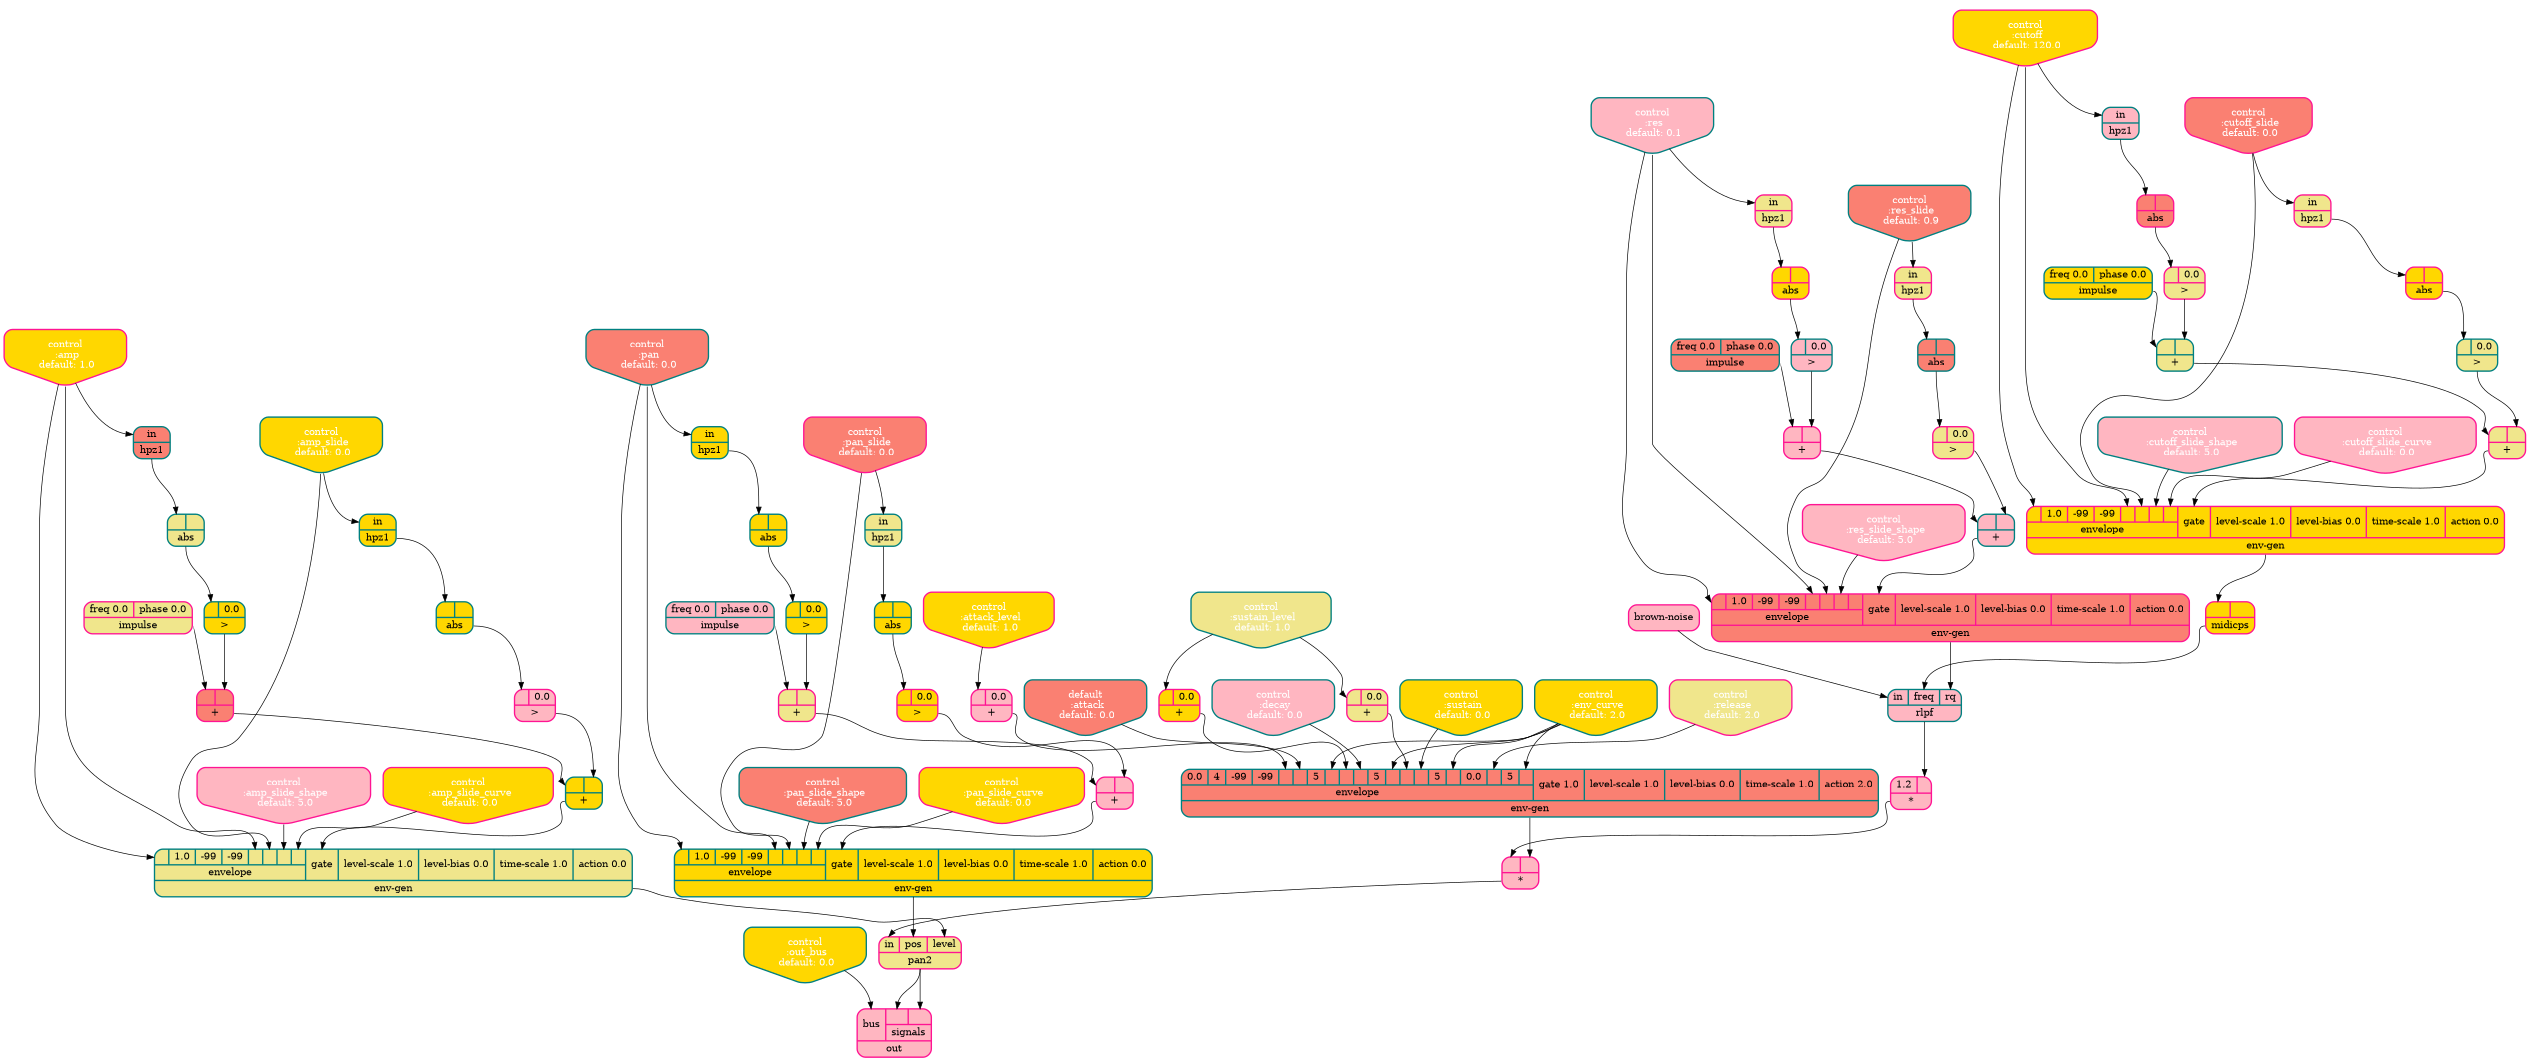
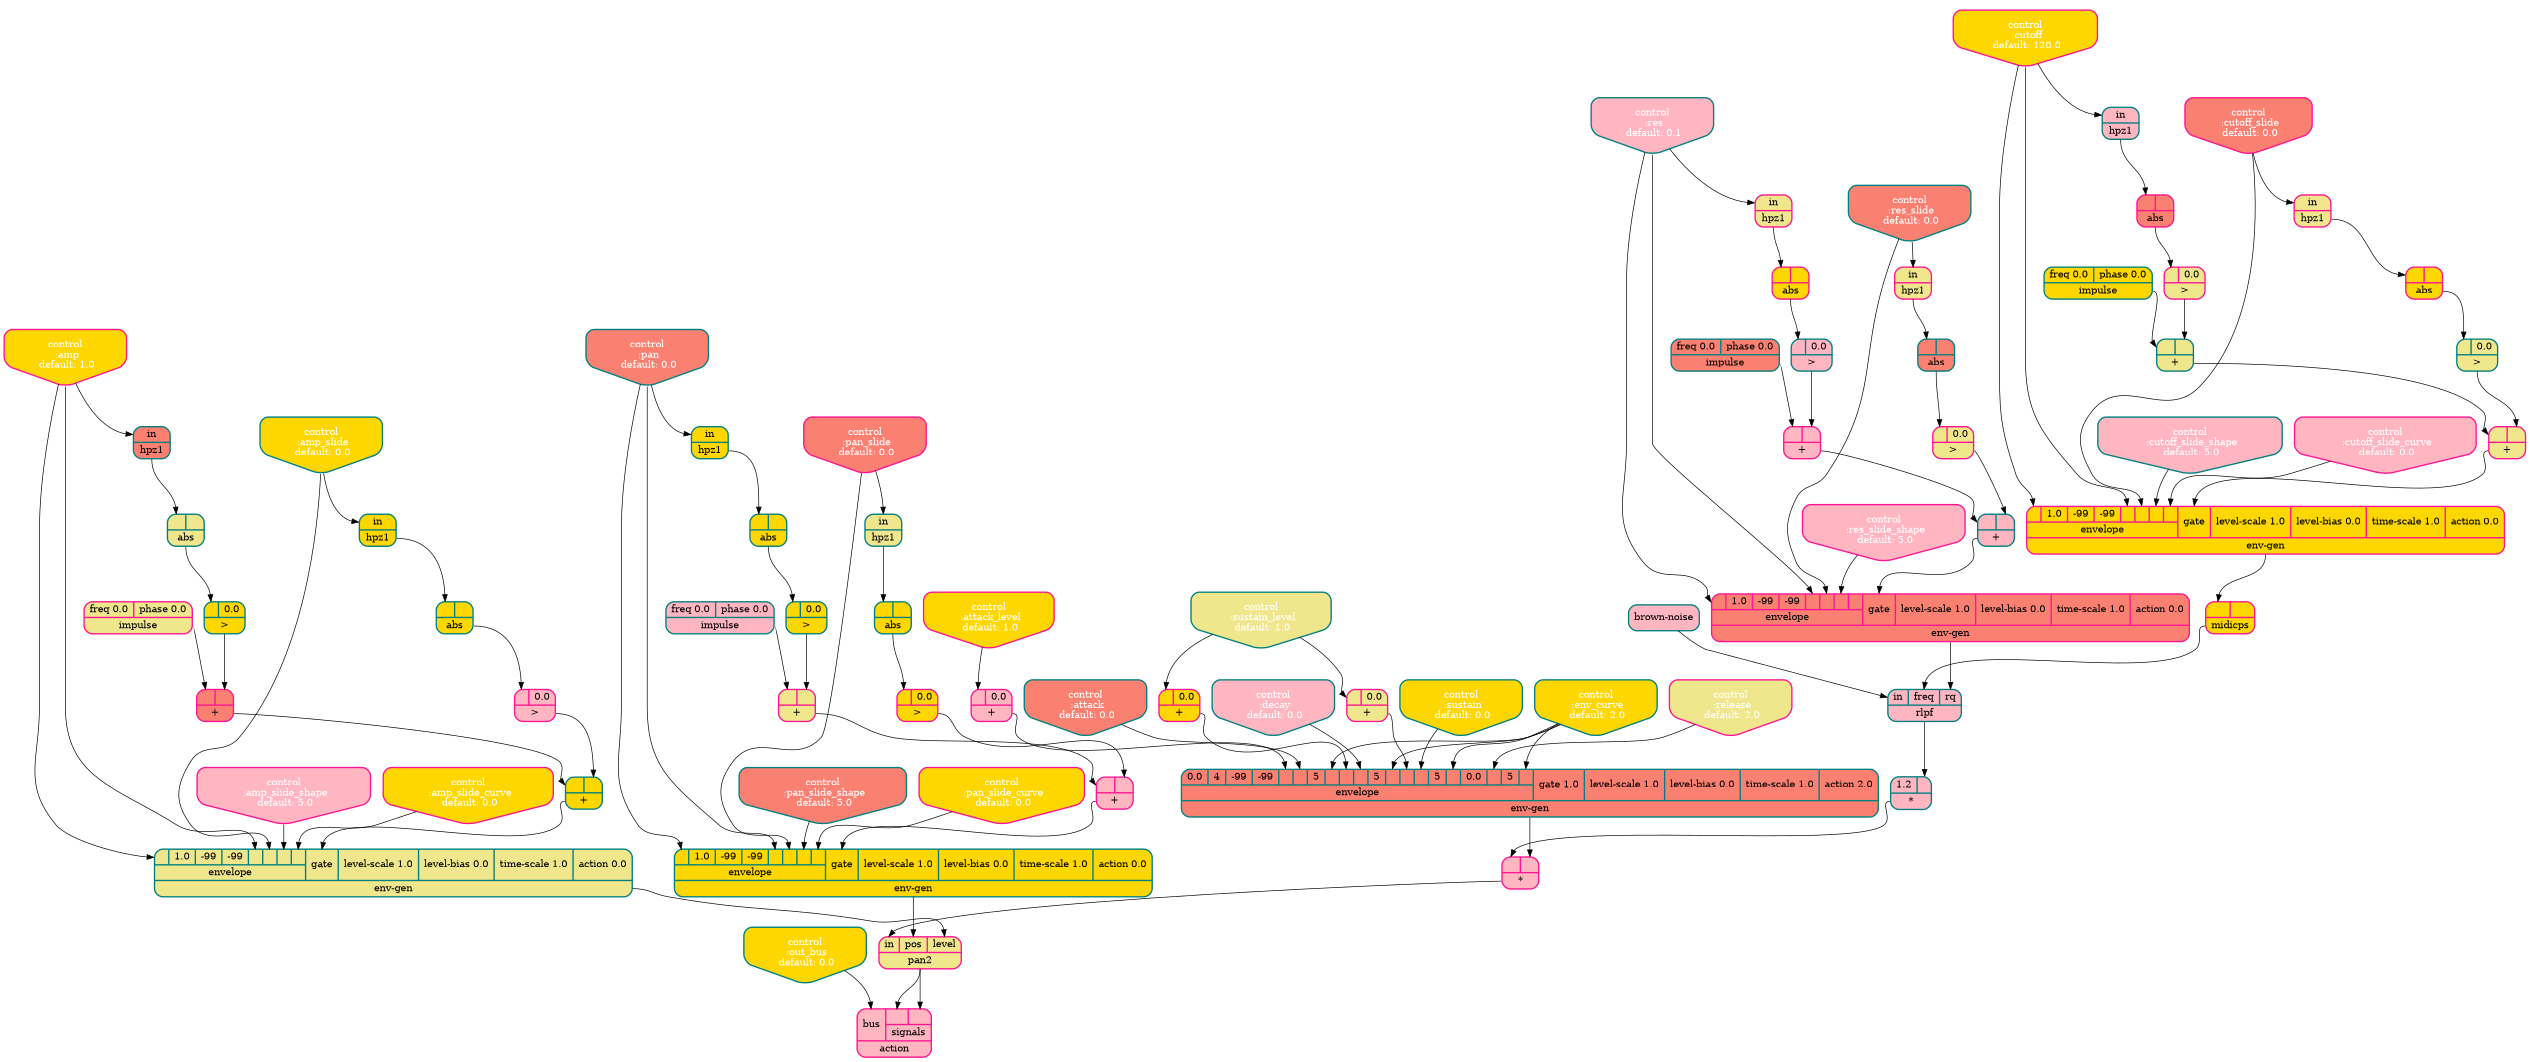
  digraph {
    node [color=deeppink fillcolor=gold rankdir=LR shape=record style="bold, rounded,filled"]
    edge [headport=a tailport=__UG_NAME__]
-   n1 [fillcolor=lightpink label="{{ <a> 1.2|<b> } |<__UG_NAME__>* }" style="filled, bold, rounded"]
+   n1 [color=teal fillcolor=lightpink label="{{ <a> 1.2|<b> } |<__UG_NAME__>* }" style="filled, bold, rounded"]
    n2 [fillcolor=lightpink label="{{ <a> |<b> } |<__UG_NAME__>* }" style="filled, bold, rounded"]
    n3 [fillcolor=khaki label="{{ <in> in|<pos> pos|<level> level} |<__UG_NAME__>pan2 }" style="filled, bold, rounded"]
-   n4 [fillcolor=lightpink label="{{ <bus> bus|{{<signals___pan2___0>|<signals___pan2___1>}|signals}} |<__UG_NAME__>out }" style="filled, bold, rounded"]
+   n4 [fillcolor=lightpink label="{{ <bus> bus|{{<signals___pan2___0>|<signals___pan2___1>}|signals}} |<__UG_NAME__>action }" style="filled, bold, rounded"]
    n5 [fillcolor=lightpink label="{{ <a> |<b> } |<__UG_NAME__>+ }"]
    n6 [color=teal fillcolor=lightpink label="{{ <a> |<b> } |<__UG_NAME__>+ }"]
    n7 [fillcolor=salmon label="{{ {{<envelope___control___0>|1.0|-99|-99|<envelope___control___4>|<envelope___control___5>|<envelope___control___6>|<envelope___control___7>}|envelope}|<gate> gate|<level____scale> level-scale 1.0|<level____bias> level-bias 0.0|<time____scale> time-scale 1.0|<action> action 0.0} |<__UG_NAME__>env-gen }"]
    n8 [color=teal fillcolor=khaki label="{{ <a> |<b> } |<__UG_NAME__>+ }"]
    n9 [fillcolor=khaki label="{{ <a> |<b> } |<__UG_NAME__>+ }"]
    n10 [label="{{ {{<envelope___control___0>|1.0|-99|-99|<envelope___control___4>|<envelope___control___5>|<envelope___control___6>|<envelope___control___7>}|envelope}|<gate> gate|<level____scale> level-scale 1.0|<level____bias> level-bias 0.0|<time____scale> time-scale 1.0|<action> action 0.0} |<__UG_NAME__>env-gen }"]
    n11 [label="{{ <a> |<b> } |<__UG_NAME__>midicps }"]
    n12 [fillcolor=salmon label="{{ <a> |<b> } |<__UG_NAME__>+ }"]
    n13 [color=teal label="{{ <a> |<b> } |<__UG_NAME__>+ }"]
    n14 [color=teal fillcolor=khaki label="{{ {{<envelope___control___0>|1.0|-99|-99|<envelope___control___4>|<envelope___control___5>|<envelope___control___6>|<envelope___control___7>}|envelope}|<gate> gate|<level____scale> level-scale 1.0|<level____bias> level-bias 0.0|<time____scale> time-scale 1.0|<action> action 0.0} |<__UG_NAME__>env-gen }"]
    n15 [color=teal fillcolor=lightpink label="{{ <in> in|<freq> freq|<rq> rq} |<__UG_NAME__>rlpf }" style="filled, bold, rounded"]
    n16 [fillcolor=lightpink label="{{ <a> |<b> 0.0} |<__UG_NAME__>+ }"]
    n17 [color=teal fillcolor=salmon label="{{ {{0.0|4|-99|-99|<envelope___binary____op____u____gen___4>|<envelope___control___5>|5|<envelope___control___7>|<envelope___binary____op____u____gen___8>|<envelope___control___9>|5|<envelope___control___11>|<envelope___binary____op____u____gen___12>|<envelope___control___13>|5|<envelope___control___15>|0.0|<envelope___control___17>|5|<envelope___control___19>}|envelope}|<gate> gate 1.0|<level____scale> level-scale 1.0|<level____bias> level-bias 0.0|<time____scale> time-scale 1.0|<action> action 2.0} |<__UG_NAME__>env-gen }"]
    n18 [label="{{ <a> |<b> 0.0} |<__UG_NAME__>+ }"]
    n19 [fillcolor=khaki label="{{ <a> |<b> 0.0} |<__UG_NAME__>+ }"]
    n20 [fillcolor=khaki label="{{ <a> |<b> } |<__UG_NAME__>+ }"]
    n21 [fillcolor=lightpink label="{{ <a> |<b> } |<__UG_NAME__>+ }"]
    n22 [color=teal label="{{ {{<envelope___control___0>|1.0|-99|-99|<envelope___control___4>|<envelope___control___5>|<envelope___control___6>|<envelope___control___7>}|envelope}|<gate> gate|<level____scale> level-scale 1.0|<level____bias> level-bias 0.0|<time____scale> time-scale 1.0|<action> action 0.0} |<__UG_NAME__>env-gen }"]
    n23 [color=teal fillcolor=khaki label="{{ <a> |<b> 0.0} |<__UG_NAME__>\> }"]
    n24 [color=teal fillcolor=lightpink label="{{ <a> |<b> 0.0} |<__UG_NAME__>\> }"]
    n25 [fillcolor=khaki label="{{ <a> |<b> 0.0} |<__UG_NAME__>\> }"]
    n26 [color=teal label="{{ <a> |<b> 0.0} |<__UG_NAME__>\> }"]
    n27 [fillcolor=lightpink label="{{ <a> |<b> 0.0} |<__UG_NAME__>\> }"]
    n28 [fillcolor=khaki label="{{ <a> |<b> 0.0} |<__UG_NAME__>\> }"]
    n29 [color=teal label="{{ <a> |<b> 0.0} |<__UG_NAME__>\> }"]
    n30 [label="{{ <a> |<b> 0.0} |<__UG_NAME__>\> }"]
    n31 [label="{{ <a> |<b> } |<__UG_NAME__>abs }"]
    n32 [label="{{ <a> |<b> } |<__UG_NAME__>abs }"]
    n33 [color=teal label="{{ <a> |<b> } |<__UG_NAME__>abs }"]
    n34 [fillcolor=salmon label="{{ <a> |<b> } |<__UG_NAME__>abs }"]
    n35 [color=teal label="{{ <a> |<b> } |<__UG_NAME__>abs }"]
    n36 [color=teal fillcolor=khaki label="{{ <a> |<b> } |<__UG_NAME__>abs }"]
    n37 [color=teal label="{{ <a> |<b> } |<__UG_NAME__>abs }"]
    n38 [color=teal fillcolor=salmon label="{{ <a> |<b> } |<__UG_NAME__>abs }"]
-   n39 [fillcolor=lightpink label="{<__UG_NAME__>brown-noise }" style="filled, bold, rounded"]
+   n39 [color=teal fillcolor=lightpink label="{<__UG_NAME__>brown-noise }" style="filled, bold, rounded"]
    n40 [fontcolor=white label="control\n :amp\n default: 1.0" shape=invhouse style="rounded, filled, bold,filled" rankdir=""]
    n41 [color=teal fillcolor=salmon label="{{ <in> in} |<__UG_NAME__>hpz1 }"]
    n42 [color=teal fontcolor=white label="control\n :amp_slide\n default: 0.0" shape=invhouse style="rounded, filled, bold,filled" rankdir=""]
    n43 [color=teal label="{{ <in> in} |<__UG_NAME__>hpz1 }"]
    n44 [fillcolor=lightpink fontcolor=white label="control\n :amp_slide_shape\n default: 5.0" shape=invhouse style="rounded, filled, bold,filled" rankdir=""]
    n45 [fontcolor=white label="control\n :amp_slide_curve\n default: 0.0" shape=invhouse style="rounded, filled, bold,filled" rankdir=""]
    n46 [color=teal fillcolor=salmon fontcolor=white label="control\n :pan\n default: 0.0" shape=invhouse style="rounded, filled, bold,filled" rankdir=""]
    n47 [color=teal label="{{ <in> in} |<__UG_NAME__>hpz1 }"]
    n48 [fillcolor=salmon fontcolor=white label="control\n :pan_slide\n default: 0.0" shape=invhouse style="rounded, filled, bold,filled" rankdir=""]
    n49 [color=teal fillcolor=khaki label="{{ <in> in} |<__UG_NAME__>hpz1 }"]
    n50 [color=teal fillcolor=salmon fontcolor=white label="control\n :pan_slide_shape\n default: 5.0" shape=invhouse style="rounded, filled, bold,filled" rankdir=""]
    n51 [fontcolor=white label="control\n :pan_slide_curve\n default: 0.0" shape=invhouse style="rounded, filled, bold,filled" rankdir=""]
-   n52 [color=teal fillcolor=salmon fontcolor=white label="default\n :attack\n default: 0.0" shape=invhouse style="rounded, filled, bold,filled" rankdir=""]
+   n52 [color=teal fillcolor=salmon fontcolor=white label="control\n :attack\n default: 0.0" shape=invhouse style="rounded, filled, bold,filled" rankdir=""]
    n53 [color=teal fontcolor=white label="control\n :sustain\n default: 0.0" shape=invhouse style="rounded, filled, bold,filled" rankdir=""]
    n54 [color=teal fillcolor=lightpink fontcolor=white label="control\n :decay\n default: 0.0" shape=invhouse style="rounded, filled, bold,filled" rankdir=""]
    n55 [fillcolor=khaki fontcolor=white label="control\n :release\n default: 2.0" shape=invhouse style="rounded, filled, bold,filled" rankdir=""]
    n56 [fontcolor=white label="control\n :attack_level\n default: 1.0" shape=invhouse style="rounded, filled, bold,filled" rankdir=""]
    n57 [color=teal fillcolor=khaki fontcolor=white label="control\n :sustain_level\n default: 1.0" shape=invhouse style="rounded, filled, bold,filled" rankdir=""]
    n58 [color=teal fontcolor=white label="control\n :env_curve\n default: 2.0" shape=invhouse style="rounded, filled, bold,filled" rankdir=""]
    n59 [fontcolor=white label="control\n :cutoff\n default: 120.0" shape=invhouse style="rounded, filled, bold,filled" rankdir=""]
    n60 [color=teal fillcolor=lightpink label="{{ <in> in} |<__UG_NAME__>hpz1 }"]
    n61 [fillcolor=salmon fontcolor=white label="control\n :cutoff_slide\n default: 0.0" shape=invhouse style="rounded, filled, bold,filled" rankdir=""]
    n62 [fillcolor=khaki label="{{ <in> in} |<__UG_NAME__>hpz1 }"]
    n63 [color=teal fillcolor=lightpink fontcolor=white label="control\n :cutoff_slide_shape\n default: 5.0" shape=invhouse style="rounded, filled, bold,filled" rankdir=""]
    n64 [fillcolor=lightpink fontcolor=white label="control\n :cutoff_slide_curve\n default: 0.0" shape=invhouse style="rounded, filled, bold,filled" rankdir=""]
    n65 [color=teal fillcolor=lightpink fontcolor=white label="control\n :res\n default: 0.1" shape=invhouse style="rounded, filled, bold,filled" rankdir=""]
    n66 [fillcolor=khaki label="{{ <in> in} |<__UG_NAME__>hpz1 }"]
-   n67 [color=teal fillcolor=salmon fontcolor=white label="control\n :res_slide\n default: 0.9" shape=invhouse style="rounded, filled, bold,filled" rankdir=""]
+   n67 [color=teal fillcolor=salmon fontcolor=white label="control\n :res_slide\n default: 0.0" shape=invhouse style="rounded, filled, bold,filled" rankdir=""]
    n68 [fillcolor=khaki label="{{ <in> in} |<__UG_NAME__>hpz1 }"]
    n69 [fillcolor=lightpink fontcolor=white label="control\n :res_slide_shape\n default: 5.0" shape=invhouse style="rounded, filled, bold,filled" rankdir=""]
    n70 [color=teal fontcolor=white label="control\n :out_bus\n default: 0.0" shape=invhouse style="rounded, filled, bold,filled" rankdir=""]
    n71 [color=teal fillcolor=lightpink label="{{ <freq> freq 0.0|<phase> phase 0.0} |<__UG_NAME__>impulse }"]
    n72 [color=teal label="{{ <freq> freq 0.0|<phase> phase 0.0} |<__UG_NAME__>impulse }"]
    n73 [color=teal fillcolor=salmon label="{{ <freq> freq 0.0|<phase> phase 0.0} |<__UG_NAME__>impulse }"]
    n74 [fillcolor=khaki label="{{ <freq> freq 0.0|<phase> phase 0.0} |<__UG_NAME__>impulse }"]
    n1 -> n2
    n2 -> n3 [headport=in]
    n3 -> n4 [headport=signals___pan2___0]
    n3 -> n4 [headport=signals___pan2___1]
    n5 -> n6
    n6 -> n7 [headport=gate]
    n7 -> n15 [headport=rq]
    n8 -> n9
    n9 -> n10 [headport=gate]
    n10 -> n11
    n11 -> n15 [headport=freq]
    n12 -> n13
    n13 -> n14 [headport=gate]
    n14 -> n3 [headport=level]
    n15 -> n1 [headport=b]
    n16 -> n17 [headport=envelope___binary____op____u____gen___4]
    n17 -> n2 [headport=b]
    n18 -> n17 [headport=envelope___binary____op____u____gen___8]
    n19 -> n17 [headport=envelope___binary____op____u____gen___12]
    n20 -> n21
    n21 -> n22 [headport=gate]
    n22 -> n3 [headport=pos]
    n23 -> n9 [headport=b]
    n24 -> n5 [headport=b]
    n25 -> n8 [headport=b]
    n26 -> n12 [headport=b]
    n27 -> n13 [headport=b]
    n28 -> n6 [headport=b]
    n29 -> n20 [headport=b]
    n30 -> n21 [headport=b]
    n31 -> n23
    n32 -> n24
    n33 -> n30
    n34 -> n25
    n35 -> n29
    n36 -> n26
    n37 -> n27
    n38 -> n28
    n39 -> n15 [headport=in]
    n40 -> n14 [headport=envelope___control___0]
    n40 -> n14 [headport=envelope___control___4]
    n40 -> n41 [headport=in]
    n41 -> n36
    n42 -> n14 [headport=envelope___control___5]
    n42 -> n43 [headport=in]
    n43 -> n37
    n44 -> n14 [headport=envelope___control___6]
    n45 -> n14 [headport=envelope___control___7]
    n46 -> n22 [headport=envelope___control___0]
    n46 -> n22 [headport=envelope___control___4]
    n46 -> n47 [headport=in]
    n47 -> n35
    n48 -> n22 [headport=envelope___control___5]
    n48 -> n49 [headport=in]
    n49 -> n33
    n50 -> n22 [headport=envelope___control___6]
    n51 -> n22 [headport=envelope___control___7]
    n52 -> n17 [headport=envelope___control___5]
    n53 -> n17 [headport=envelope___control___13]
    n54 -> n17 [headport=envelope___control___9]
    n55 -> n17 [headport=envelope___control___17]
    n56 -> n16
    n57 -> n18
    n57 -> n19
    n58 -> n17 [headport=envelope___control___7]
    n58 -> n17 [headport=envelope___control___11]
    n58 -> n17 [headport=envelope___control___15]
    n58 -> n17 [headport=envelope___control___19]
    n59 -> n10 [headport=envelope___control___0]
    n59 -> n10 [headport=envelope___control___4]
    n59 -> n60 [headport=in]
    n60 -> n34
    n61 -> n10 [headport=envelope___control___5]
    n61 -> n62 [headport=in]
    n62 -> n31
    n63 -> n10 [headport=envelope___control___6]
    n64 -> n10 [headport=envelope___control___7]
    n65 -> n7 [headport=envelope___control___0]
    n65 -> n7 [headport=envelope___control___4]
    n65 -> n66 [headport=in]
    n66 -> n32
    n67 -> n7 [headport=envelope___control___5]
    n67 -> n68 [headport=in]
    n68 -> n38
    n69 -> n7 [headport=envelope___control___6]
    n70 -> n4 [headport=bus]
    n71 -> n20
    n72 -> n8
    n73 -> n5
    n74 -> n12
  }
